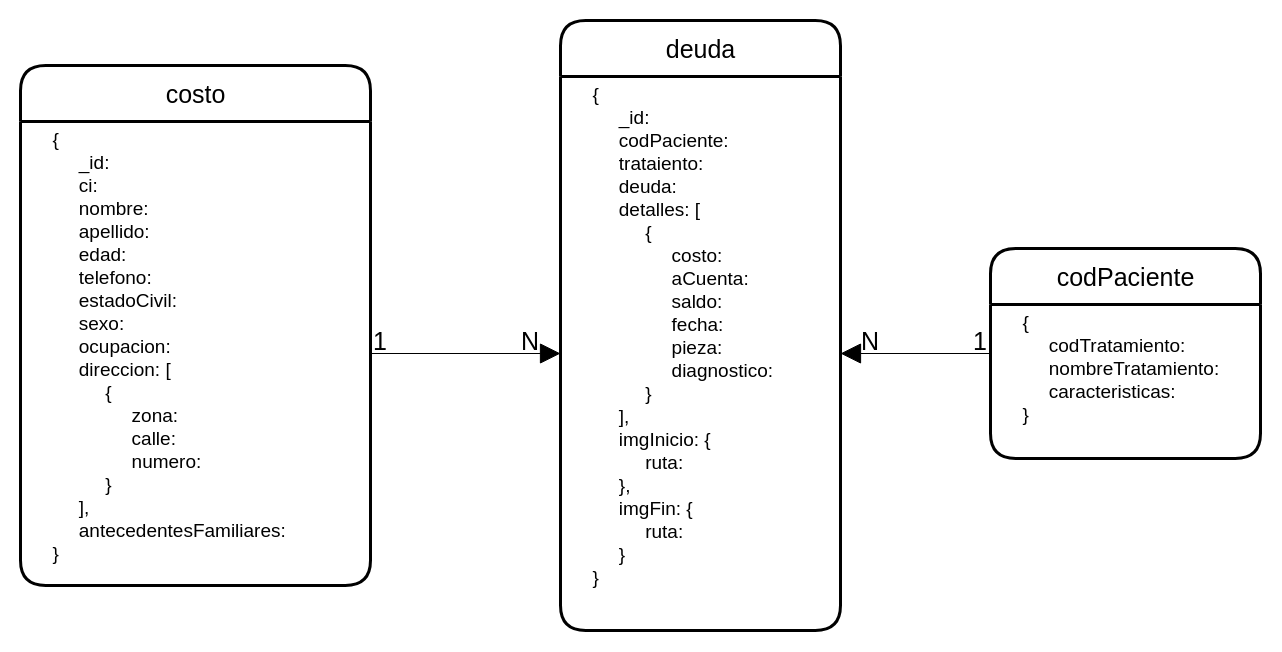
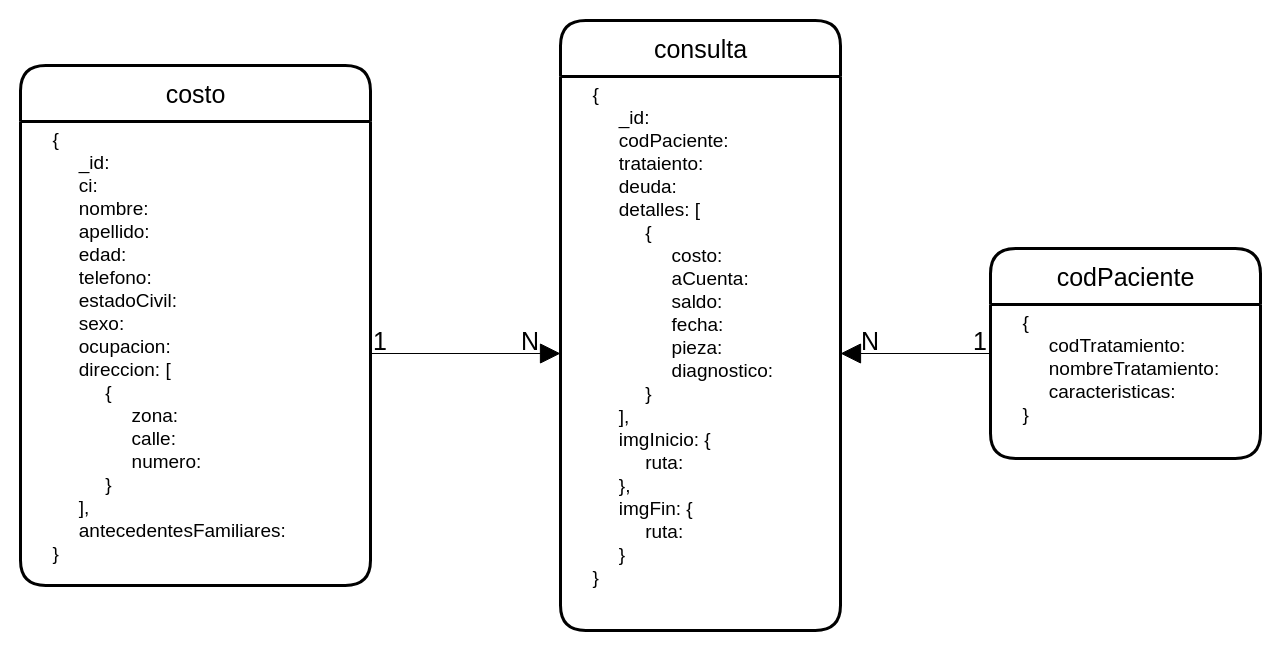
  <mxCell id="0" />
  <mxCell id="1" parent="0" />
- <mxCell id="2" value="deuda" style="swimlane;fontStyle=0;childLayout=stackLayout;horizontal=1;startSize=56;fillColor=none;horizontalStack=0;resizeParent=1;resizeParentMax=0;resizeLast=0;collapsible=1;marginBottom=0;rounded=1;labelBackgroundColor=none;strokeWidth=3;html=1;fontSize=25;" vertex="1" parent="1"><mxGeometry x="560" y="20" width="280" height="610" as="geometry"><mxRectangle x="430" y="350" width="90" height="26" as="alternateBounds" /></mxGeometry></mxCell>
+ <mxCell id="2" value="consulta" style="swimlane;fontStyle=0;childLayout=stackLayout;horizontal=1;startSize=56;fillColor=none;horizontalStack=0;resizeParent=1;resizeParentMax=0;resizeLast=0;collapsible=1;marginBottom=0;rounded=1;labelBackgroundColor=none;strokeWidth=3;html=1;fontSize=25;" vertex="1" parent="1"><mxGeometry x="560" y="20" width="280" height="610" as="geometry"><mxRectangle x="430" y="350" width="90" height="26" as="alternateBounds" /></mxGeometry></mxCell>
  <mxCell id="3" value="     {&#10;          _id:&#10;          codPaciente:&#10;          trataiento:&#10;          deuda:&#10;          detalles: [&#10;               {&#10;                    costo:&#10;                    aCuenta:&#10;                    saldo:&#10;                    fecha:&#10;                    pieza:&#10;                    diagnostico:&#10;               }&#10;          ],&#10;          imgInicio: {&#10;               ruta:&#10;          },&#10;          imgFin: {&#10;               ruta:&#10;          }&#10;     }" style="text;strokeColor=none;fillColor=none;align=left;verticalAlign=top;spacingLeft=4;spacingRight=4;overflow=hidden;rotatable=0;points=[[0,0.5],[1,0.5]];portConstraint=eastwest;fontSize=19;" vertex="1" parent="2"><mxGeometry y="56" width="280" height="554" as="geometry" /></mxCell>
  <mxCell id="4" style="edgeStyle=orthogonalEdgeStyle;rounded=0;comic=0;orthogonalLoop=1;jettySize=auto;html=1;entryX=1;entryY=0.5;entryDx=0;entryDy=0;shadow=0;startSize=12;endArrow=block;endFill=1;endSize=18;targetPerimeterSpacing=16;fontSize=25;" edge="1" parent="1" source="5" target="3"><mxGeometry relative="1" as="geometry" /></mxCell>
  <mxCell id="5" value="codPaciente" style="swimlane;fontStyle=0;childLayout=stackLayout;horizontal=1;startSize=56;fillColor=none;horizontalStack=0;resizeParent=1;resizeParentMax=0;resizeLast=0;collapsible=1;marginBottom=0;rounded=1;labelBackgroundColor=none;strokeWidth=3;html=1;fontSize=25;" vertex="1" parent="1"><mxGeometry x="990" y="248" width="270" height="210" as="geometry"><mxRectangle x="430" y="350" width="90" height="26" as="alternateBounds" /></mxGeometry></mxCell>
  <mxCell id="6" value="     {&#10;          codTratamiento:&#10;          nombreTratamiento:&#10;          caracteristicas:&#10;     }" style="text;strokeColor=none;fillColor=none;align=left;verticalAlign=top;spacingLeft=4;spacingRight=4;overflow=hidden;rotatable=0;points=[[0,0.5],[1,0.5]];portConstraint=eastwest;fontSize=19;" vertex="1" parent="5"><mxGeometry y="56" width="270" height="154" as="geometry" /></mxCell>
  <mxCell id="7" value="costo" style="swimlane;fontStyle=0;childLayout=stackLayout;horizontal=1;startSize=56;fillColor=none;horizontalStack=0;resizeParent=1;resizeParentMax=0;resizeLast=0;collapsible=1;marginBottom=0;rounded=1;labelBackgroundColor=none;strokeWidth=3;html=1;fontSize=25;" vertex="1" parent="1"><mxGeometry x="20" y="65" width="350" height="520" as="geometry"><mxRectangle x="430" y="350" width="90" height="26" as="alternateBounds" /></mxGeometry></mxCell>
  <mxCell id="8" value="     {&#10;          _id:&#10;          ci:&#10;          nombre:&#10;          apellido:&#10;          edad:&#10;          telefono:&#10;          estadoCivil:&#10;          sexo:&#10;          ocupacion:&#10;          direccion: [&#10;               {&#10;                    zona:&#10;                    calle:&#10;                    numero:&#10;               }&#10;          ],&#10;          antecedentesFamiliares:&#10;     }" style="text;strokeColor=none;fillColor=none;align=left;verticalAlign=top;spacingLeft=4;spacingRight=4;overflow=hidden;rotatable=0;points=[[0,0.5],[1,0.5]];portConstraint=eastwest;fontSize=19;" vertex="1" parent="7"><mxGeometry y="56" width="350" height="464" as="geometry" /></mxCell>
  <mxCell id="9" style="edgeStyle=orthogonalEdgeStyle;orthogonalLoop=1;jettySize=auto;html=1;entryX=0;entryY=0.5;entryDx=0;entryDy=0;fontSize=25;verticalAlign=middle;targetPerimeterSpacing=16;rounded=0;endArrow=block;endFill=1;startSize=12;endSize=18;shadow=0;comic=0;" edge="1" parent="1" source="8" target="3"><mxGeometry relative="1" as="geometry" /></mxCell>
  <mxCell id="10" value="1" style="text;html=1;strokeColor=none;fillColor=none;align=center;verticalAlign=middle;whiteSpace=wrap;rounded=0;labelBackgroundColor=none;fontSize=25;" vertex="1" parent="1"><mxGeometry x="360" y="330" width="40" height="20" as="geometry" /></mxCell>
  <mxCell id="11" value="N" style="text;html=1;strokeColor=none;fillColor=none;align=center;verticalAlign=middle;whiteSpace=wrap;rounded=0;labelBackgroundColor=none;fontSize=25;" vertex="1" parent="1"><mxGeometry x="510" y="330" width="40" height="20" as="geometry" /></mxCell>
  <mxCell id="12" value="1" style="text;html=1;strokeColor=none;fillColor=none;align=center;verticalAlign=middle;whiteSpace=wrap;rounded=0;labelBackgroundColor=none;fontSize=25;" vertex="1" parent="1"><mxGeometry x="960" y="330" width="40" height="20" as="geometry" /></mxCell>
  <mxCell id="13" value="N" style="text;html=1;strokeColor=none;fillColor=none;align=center;verticalAlign=middle;whiteSpace=wrap;rounded=0;labelBackgroundColor=none;fontSize=25;" vertex="1" parent="1"><mxGeometry x="850" y="330" width="40" height="20" as="geometry" /></mxCell>
